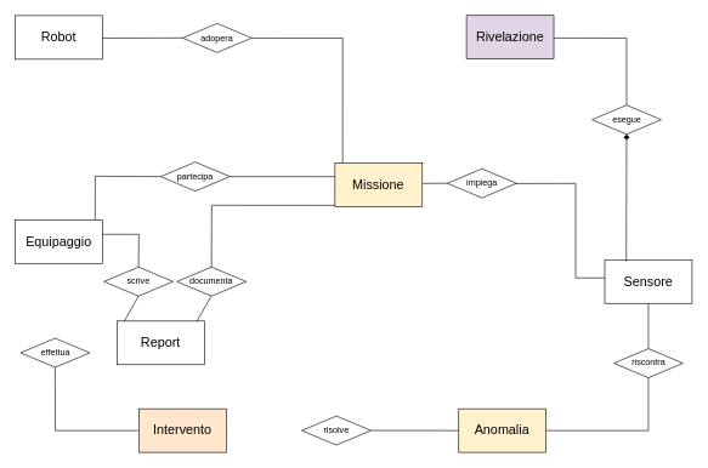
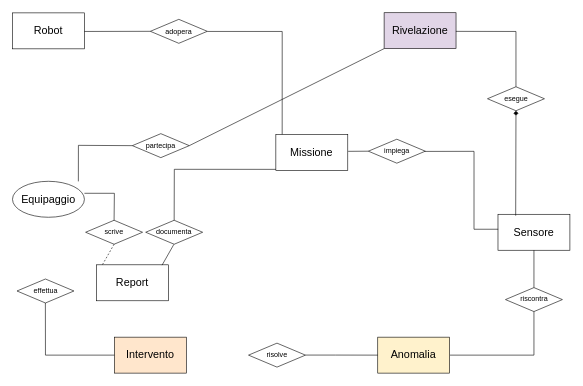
  <mxCell id="0" />
  <mxCell id="1" parent="0" />
- <mxCell id="2" value="&lt;font style=&quot;font-size: 18px;&quot;&gt;Missione&lt;/font&gt;" style="whiteSpace=wrap;html=1;align=center;fillColor=#fff2cc;" parent="1" vertex="1"><mxGeometry x="459.4" y="223.75" width="120" height="60" as="geometry" /></mxCell>
- <mxCell id="3" value="&lt;font style=&quot;font-size: 18px;&quot;&gt;Equipaggio&lt;/font&gt;" style="whiteSpace=wrap;html=1;align=center;" parent="1" vertex="1"><mxGeometry x="20" y="302" width="120" height="60" as="geometry" /></mxCell>
+ <mxCell id="2" value="&lt;font style=&quot;font-size: 18px;&quot;&gt;Missione&lt;/font&gt;" style="whiteSpace=wrap;html=1;align=center;" parent="1" vertex="1"><mxGeometry x="459.4" y="223.75" width="120" height="60" as="geometry" /></mxCell>
+ <mxCell id="3" value="&lt;font style=&quot;font-size: 18px;&quot;&gt;Equipaggio&lt;/font&gt;" style="ellipse;whiteSpace=wrap;html=1;align=center;" parent="1" vertex="1"><mxGeometry x="20" y="302" width="120" height="60" as="geometry" /></mxCell>
  <mxCell id="4" value="&lt;font style=&quot;font-size: 18px;&quot;&gt;Intervento&lt;/font&gt;" style="whiteSpace=wrap;html=1;align=center;fillColor=#ffe6cc;" parent="1" vertex="1"><mxGeometry x="190" y="562" width="120" height="60" as="geometry" /></mxCell>
  <mxCell id="5" value="&lt;font style=&quot;font-size: 18px;&quot;&gt;Anomalia&lt;/font&gt;" style="whiteSpace=wrap;html=1;align=center;fillColor=#fff2cc;" parent="1" vertex="1"><mxGeometry x="629.4" y="562" width="120" height="60" as="geometry" /></mxCell>
  <mxCell id="6" value="&lt;font style=&quot;font-size: 18px;&quot;&gt;Sensore&lt;/font&gt;" style="whiteSpace=wrap;html=1;align=center;" parent="1" vertex="1"><mxGeometry x="830" y="357" width="120" height="60" as="geometry" /></mxCell>
  <mxCell id="7" value="&lt;font style=&quot;font-size: 18px;&quot;&gt;Rivelazione&lt;/font&gt;" style="whiteSpace=wrap;html=1;align=center;fillColor=#e1d5e7;" parent="1" vertex="1"><mxGeometry x="640" y="20.75" width="120" height="60" as="geometry" /></mxCell>
  <mxCell id="8" value="&lt;font style=&quot;font-size: 18px;&quot;&gt;Robot&lt;/font&gt;" style="whiteSpace=wrap;html=1;align=center;" parent="1" vertex="1"><mxGeometry x="20" y="21" width="120" height="60" as="geometry" /></mxCell>
  <mxCell id="9" value="&lt;font style=&quot;font-size: 18px;&quot;&gt;Report&lt;/font&gt;" style="whiteSpace=wrap;html=1;align=center;" parent="1" vertex="1"><mxGeometry x="160" y="441.32" width="120" height="60" as="geometry" /></mxCell>
  <mxCell id="10" value="effettua" style="shape=rhombus;perimeter=rhombusPerimeter;whiteSpace=wrap;html=1;align=center;" parent="1" vertex="1"><mxGeometry x="27.5" y="465" width="95" height="40" as="geometry" /></mxCell>
  <mxCell id="11" value="" style="endArrow=none;html=1;rounded=0;exitX=0.459;exitY=0.987;exitDx=0;exitDy=0;exitPerimeter=0;" parent="1" edge="1"><mxGeometry width="50" height="50" relative="1" as="geometry"><mxPoint x="74.89" y="505" as="sourcePoint" /><mxPoint x="75" y="592" as="targetPoint" /></mxGeometry></mxCell>
  <mxCell id="12" value="" style="endArrow=none;html=1;rounded=0;entryX=0;entryY=0.5;entryDx=0;entryDy=0;" parent="1" target="4" edge="1"><mxGeometry width="50" height="50" relative="1" as="geometry"><mxPoint x="75" y="592" as="sourcePoint" /><mxPoint x="125" y="542" as="targetPoint" /></mxGeometry></mxCell>
  <mxCell id="13" value="risolve" style="shape=rhombus;perimeter=rhombusPerimeter;whiteSpace=wrap;html=1;align=center;" parent="1" vertex="1"><mxGeometry x="413.79" y="572" width="95" height="40" as="geometry" /></mxCell>
  <mxCell id="14" value="" style="endArrow=none;html=1;rounded=0;exitX=1;exitY=0.5;exitDx=0;exitDy=0;entryX=0;entryY=0.5;entryDx=0;entryDy=0;" parent="1" target="5" edge="1"><mxGeometry width="50" height="50" relative="1" as="geometry"><mxPoint x="508.79" y="591.89" as="sourcePoint" /><mxPoint x="612.79" y="591.89" as="targetPoint" /><Array as="points"><mxPoint x="558.79" y="591.89" /></Array></mxGeometry></mxCell>
  <mxCell id="15" value="riscontra" style="shape=rhombus;perimeter=rhombusPerimeter;whiteSpace=wrap;html=1;align=center;" parent="1" vertex="1"><mxGeometry x="842.5" y="479.32" width="95" height="40" as="geometry" /></mxCell>
  <mxCell id="16" value="" style="endArrow=none;html=1;rounded=0;exitX=0.5;exitY=0;exitDx=0;exitDy=0;" parent="1" source="15" edge="1"><mxGeometry width="50" height="50" relative="1" as="geometry"><mxPoint x="840" y="467" as="sourcePoint" /><mxPoint x="890" y="417" as="targetPoint" /></mxGeometry></mxCell>
  <mxCell id="17" value="" style="endArrow=none;html=1;rounded=0;" parent="1" edge="1"><mxGeometry width="50" height="50" relative="1" as="geometry"><mxPoint x="750" y="592" as="sourcePoint" /><mxPoint x="890" y="592" as="targetPoint" /></mxGeometry></mxCell>
  <mxCell id="18" value="" style="endArrow=none;html=1;rounded=0;entryX=0.5;entryY=1;entryDx=0;entryDy=0;" parent="1" target="15" edge="1"><mxGeometry width="50" height="50" relative="1" as="geometry"><mxPoint x="890" y="592" as="sourcePoint" /><mxPoint x="940" y="542" as="targetPoint" /></mxGeometry></mxCell>
  <mxCell id="19" value="esegue" style="shape=rhombus;perimeter=rhombusPerimeter;whiteSpace=wrap;html=1;align=center;" parent="1" vertex="1"><mxGeometry x="812.5" y="144.25" width="95" height="40" as="geometry" /></mxCell>
  <mxCell id="20" value="" style="endArrow=diamond;html=1;rounded=0;exitX=0.246;exitY=0.038;exitDx=0;exitDy=0;exitPerimeter=0;entryX=0.5;entryY=1;entryDx=0;entryDy=0;" parent="1" source="6" target="19" edge="1"><mxGeometry width="50" height="50" relative="1" as="geometry"><mxPoint x="810" y="232" as="sourcePoint" /><mxPoint x="860" y="182" as="targetPoint" /></mxGeometry></mxCell>
  <mxCell id="21" value="" style="endArrow=none;html=1;rounded=0;exitX=0.5;exitY=0;exitDx=0;exitDy=0;" parent="1" source="19" edge="1"><mxGeometry width="50" height="50" relative="1" as="geometry"><mxPoint x="860" y="142" as="sourcePoint" /><mxPoint x="860" y="52" as="targetPoint" /></mxGeometry></mxCell>
  <mxCell id="22" value="" style="endArrow=none;html=1;rounded=0;exitX=0.998;exitY=0.518;exitDx=0;exitDy=0;exitPerimeter=0;" parent="1" source="7" edge="1"><mxGeometry width="50" height="50" relative="1" as="geometry"><mxPoint x="810" y="102" as="sourcePoint" /><mxPoint x="860" y="52" as="targetPoint" /></mxGeometry></mxCell>
  <mxCell id="23" value="impiega" style="shape=rhombus;perimeter=rhombusPerimeter;whiteSpace=wrap;html=1;align=center;" parent="1" vertex="1"><mxGeometry x="613.75" y="231.75" width="95" height="40" as="geometry" /></mxCell>
  <mxCell id="24" value="" style="endArrow=none;html=1;rounded=0;entryX=0;entryY=0.5;entryDx=0;entryDy=0;" parent="1" target="23" edge="1"><mxGeometry width="50" height="50" relative="1" as="geometry"><mxPoint x="580" y="252" as="sourcePoint" /><mxPoint x="630" y="202" as="targetPoint" /></mxGeometry></mxCell>
  <mxCell id="25" value="" style="endArrow=none;html=1;rounded=0;exitX=0.99;exitY=0.509;exitDx=0;exitDy=0;exitPerimeter=0;" parent="1" source="23" edge="1"><mxGeometry width="50" height="50" relative="1" as="geometry"><mxPoint x="770" y="252" as="sourcePoint" /><mxPoint x="790" y="252" as="targetPoint" /></mxGeometry></mxCell>
  <mxCell id="26" value="" style="endArrow=none;html=1;rounded=0;" parent="1" edge="1"><mxGeometry width="50" height="50" relative="1" as="geometry"><mxPoint x="790" y="382" as="sourcePoint" /><mxPoint x="790.03" y="252" as="targetPoint" /></mxGeometry></mxCell>
  <mxCell id="27" value="" style="endArrow=none;html=1;rounded=0;entryX=0.003;entryY=0.416;entryDx=0;entryDy=0;entryPerimeter=0;" parent="1" target="6" edge="1"><mxGeometry width="50" height="50" relative="1" as="geometry"><mxPoint x="790" y="382" as="sourcePoint" /><mxPoint x="840" y="332" as="targetPoint" /></mxGeometry></mxCell>
  <mxCell id="28" value="adopera" style="shape=rhombus;perimeter=rhombusPerimeter;whiteSpace=wrap;html=1;align=center;" parent="1" vertex="1"><mxGeometry x="250" y="31.75" width="95" height="40" as="geometry" /></mxCell>
  <mxCell id="29" value="" style="endArrow=none;html=1;rounded=0;entryX=0;entryY=0.5;entryDx=0;entryDy=0;" parent="1" target="28" edge="1"><mxGeometry width="50" height="50" relative="1" as="geometry"><mxPoint x="140" y="52" as="sourcePoint" /><mxPoint x="190" y="2" as="targetPoint" /></mxGeometry></mxCell>
  <mxCell id="30" value="" style="endArrow=none;html=1;rounded=0;" parent="1" edge="1"><mxGeometry width="50" height="50" relative="1" as="geometry"><mxPoint x="345" y="51.97" as="sourcePoint" /><mxPoint x="470" y="52" as="targetPoint" /></mxGeometry></mxCell>
  <mxCell id="31" value="" style="endArrow=none;html=1;rounded=0;exitX=0.088;exitY=-0.002;exitDx=0;exitDy=0;exitPerimeter=0;" parent="1" source="2" edge="1"><mxGeometry width="50" height="50" relative="1" as="geometry"><mxPoint x="470" y="222" as="sourcePoint" /><mxPoint x="470" y="52" as="targetPoint" /></mxGeometry></mxCell>
  <mxCell id="32" value="" style="endArrow=none;html=1;rounded=0;exitX=0.916;exitY=0.002;exitDx=0;exitDy=0;exitPerimeter=0;" parent="1" source="3" edge="1"><mxGeometry width="50" height="50" relative="1" as="geometry"><mxPoint x="129" y="302" as="sourcePoint" /><mxPoint x="130" y="242" as="targetPoint" /></mxGeometry></mxCell>
  <mxCell id="33" value="partecipa" style="shape=rhombus;perimeter=rhombusPerimeter;whiteSpace=wrap;html=1;align=center;" parent="1" vertex="1"><mxGeometry x="220" y="222.5" width="95" height="40" as="geometry" /></mxCell>
  <mxCell id="34" value="" style="endArrow=none;html=1;rounded=0;entryX=0;entryY=0.5;entryDx=0;entryDy=0;" parent="1" target="33" edge="1"><mxGeometry width="50" height="50" relative="1" as="geometry"><mxPoint x="130" y="242" as="sourcePoint" /><mxPoint x="180" y="192" as="targetPoint" /></mxGeometry></mxCell>
- <mxCell id="35" value="" style="endArrow=none;html=1;rounded=0;exitX=1;exitY=0.5;exitDx=0;exitDy=0;entryX=0;entryY=0.313;entryDx=0;entryDy=0;entryPerimeter=0;" parent="1" source="33" target="2" edge="1"><mxGeometry width="50" height="50" relative="1" as="geometry"><mxPoint x="320" y="243.75" as="sourcePoint" /><mxPoint x="370" y="193.75" as="targetPoint" /></mxGeometry></mxCell>
+ <mxCell id="35" value="" style="endArrow=none;html=1;rounded=0;exitX=1;exitY=0.5;exitDx=0;exitDy=0;" parent="1" source="33" target="7" edge="1"><mxGeometry width="50" height="50" relative="1" as="geometry"><mxPoint x="320" y="243.75" as="sourcePoint" /><mxPoint x="370" y="193.75" as="targetPoint" /></mxGeometry></mxCell>
  <mxCell id="36" value="documenta" style="shape=rhombus;perimeter=rhombusPerimeter;whiteSpace=wrap;html=1;align=center;" parent="1" vertex="1"><mxGeometry x="242.25" y="367" width="95" height="40" as="geometry" /></mxCell>
  <mxCell id="37" value="scrive" style="shape=rhombus;perimeter=rhombusPerimeter;whiteSpace=wrap;html=1;align=center;" parent="1" vertex="1"><mxGeometry x="142" y="367" width="95" height="40" as="geometry" /></mxCell>
  <mxCell id="38" value="" style="endArrow=none;html=1;rounded=0;exitX=0.5;exitY=0;exitDx=0;exitDy=0;" parent="1" source="37" edge="1"><mxGeometry width="50" height="50" relative="1" as="geometry"><mxPoint x="190" y="362" as="sourcePoint" /><mxPoint x="190" y="322" as="targetPoint" /></mxGeometry></mxCell>
  <mxCell id="39" value="" style="endArrow=none;html=1;rounded=0;exitX=1;exitY=0.333;exitDx=0;exitDy=0;exitPerimeter=0;" parent="1" source="3" edge="1"><mxGeometry width="50" height="50" relative="1" as="geometry"><mxPoint x="140" y="372" as="sourcePoint" /><mxPoint x="190" y="322" as="targetPoint" /></mxGeometry></mxCell>
- <mxCell id="40" value="" style="endArrow=none;html=1;rounded=0;entryX=0.081;entryY=0.008;entryDx=0;entryDy=0;entryPerimeter=0;exitX=0.5;exitY=1;exitDx=0;exitDy=0;" parent="1" source="37" target="9" edge="1"><mxGeometry width="50" height="50" relative="1" as="geometry"><mxPoint x="140" y="462" as="sourcePoint" /><mxPoint x="190" y="412" as="targetPoint" /></mxGeometry></mxCell>
+ <mxCell id="40" value="" style="endArrow=none;html=1;rounded=0;entryX=0.081;entryY=0.008;entryDx=0;entryDy=0;entryPerimeter=0;exitX=0.5;exitY=1;exitDx=0;exitDy=0;dashed=1;" parent="1" source="37" target="9" edge="1"><mxGeometry width="50" height="50" relative="1" as="geometry"><mxPoint x="140" y="462" as="sourcePoint" /><mxPoint x="190" y="412" as="targetPoint" /></mxGeometry></mxCell>
  <mxCell id="41" value="" style="endArrow=none;html=1;rounded=0;entryX=0.913;entryY=0.009;entryDx=0;entryDy=0;entryPerimeter=0;exitX=0.5;exitY=1;exitDx=0;exitDy=0;" parent="1" target="9" edge="1"><mxGeometry width="50" height="50" relative="1" as="geometry"><mxPoint x="289.25" y="407.22" as="sourcePoint" /><mxPoint x="290.25" y="442.22" as="targetPoint" /></mxGeometry></mxCell>
  <mxCell id="42" value="" style="endArrow=none;html=1;rounded=0;exitX=0.5;exitY=0;exitDx=0;exitDy=0;" parent="1" source="36" edge="1"><mxGeometry width="50" height="50" relative="1" as="geometry"><mxPoint x="290" y="352" as="sourcePoint" /><mxPoint x="290" y="282" as="targetPoint" /></mxGeometry></mxCell>
  <mxCell id="43" value="" style="endArrow=none;html=1;rounded=0;entryX=0.001;entryY=0.972;entryDx=0;entryDy=0;entryPerimeter=0;" parent="1" target="2" edge="1"><mxGeometry width="50" height="50" relative="1" as="geometry"><mxPoint x="290" y="282" as="sourcePoint" /><mxPoint x="450" y="282" as="targetPoint" /></mxGeometry></mxCell>
